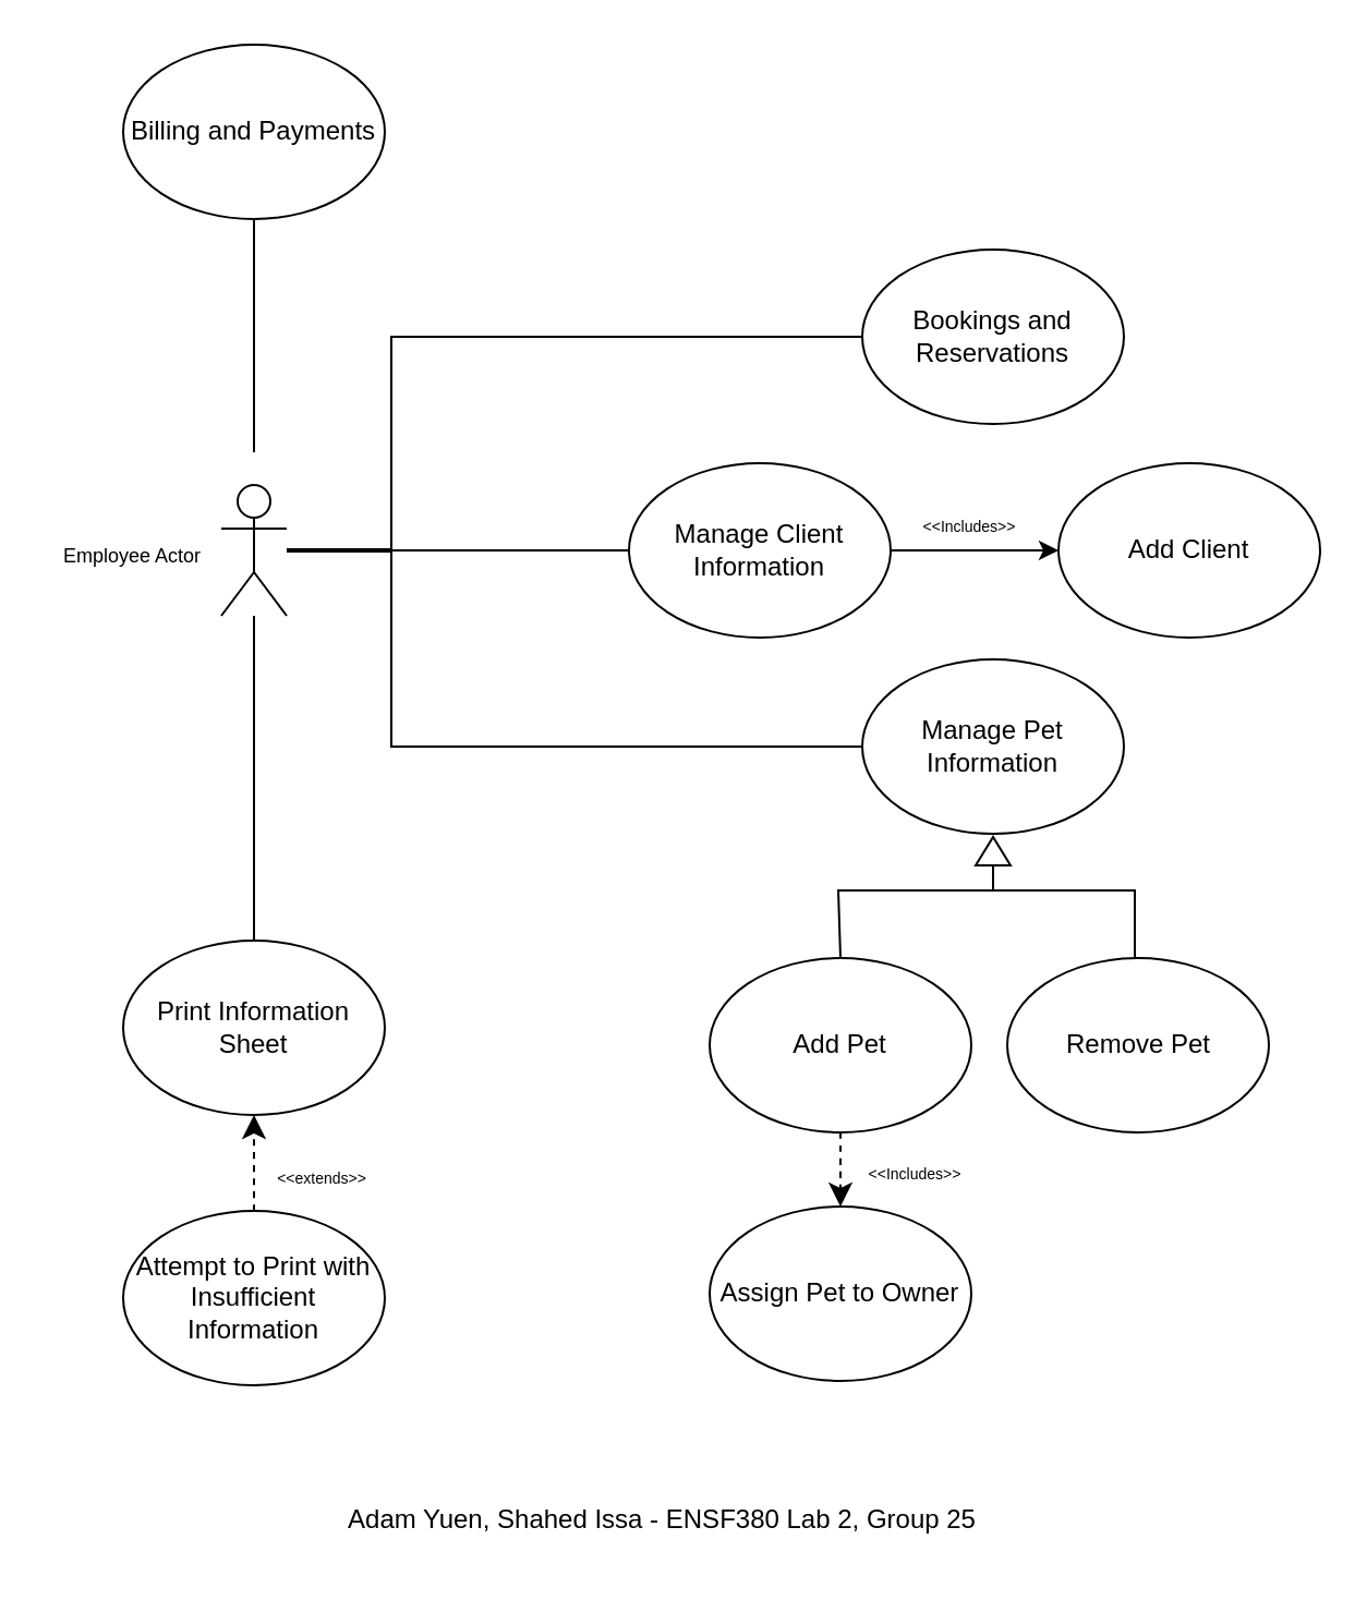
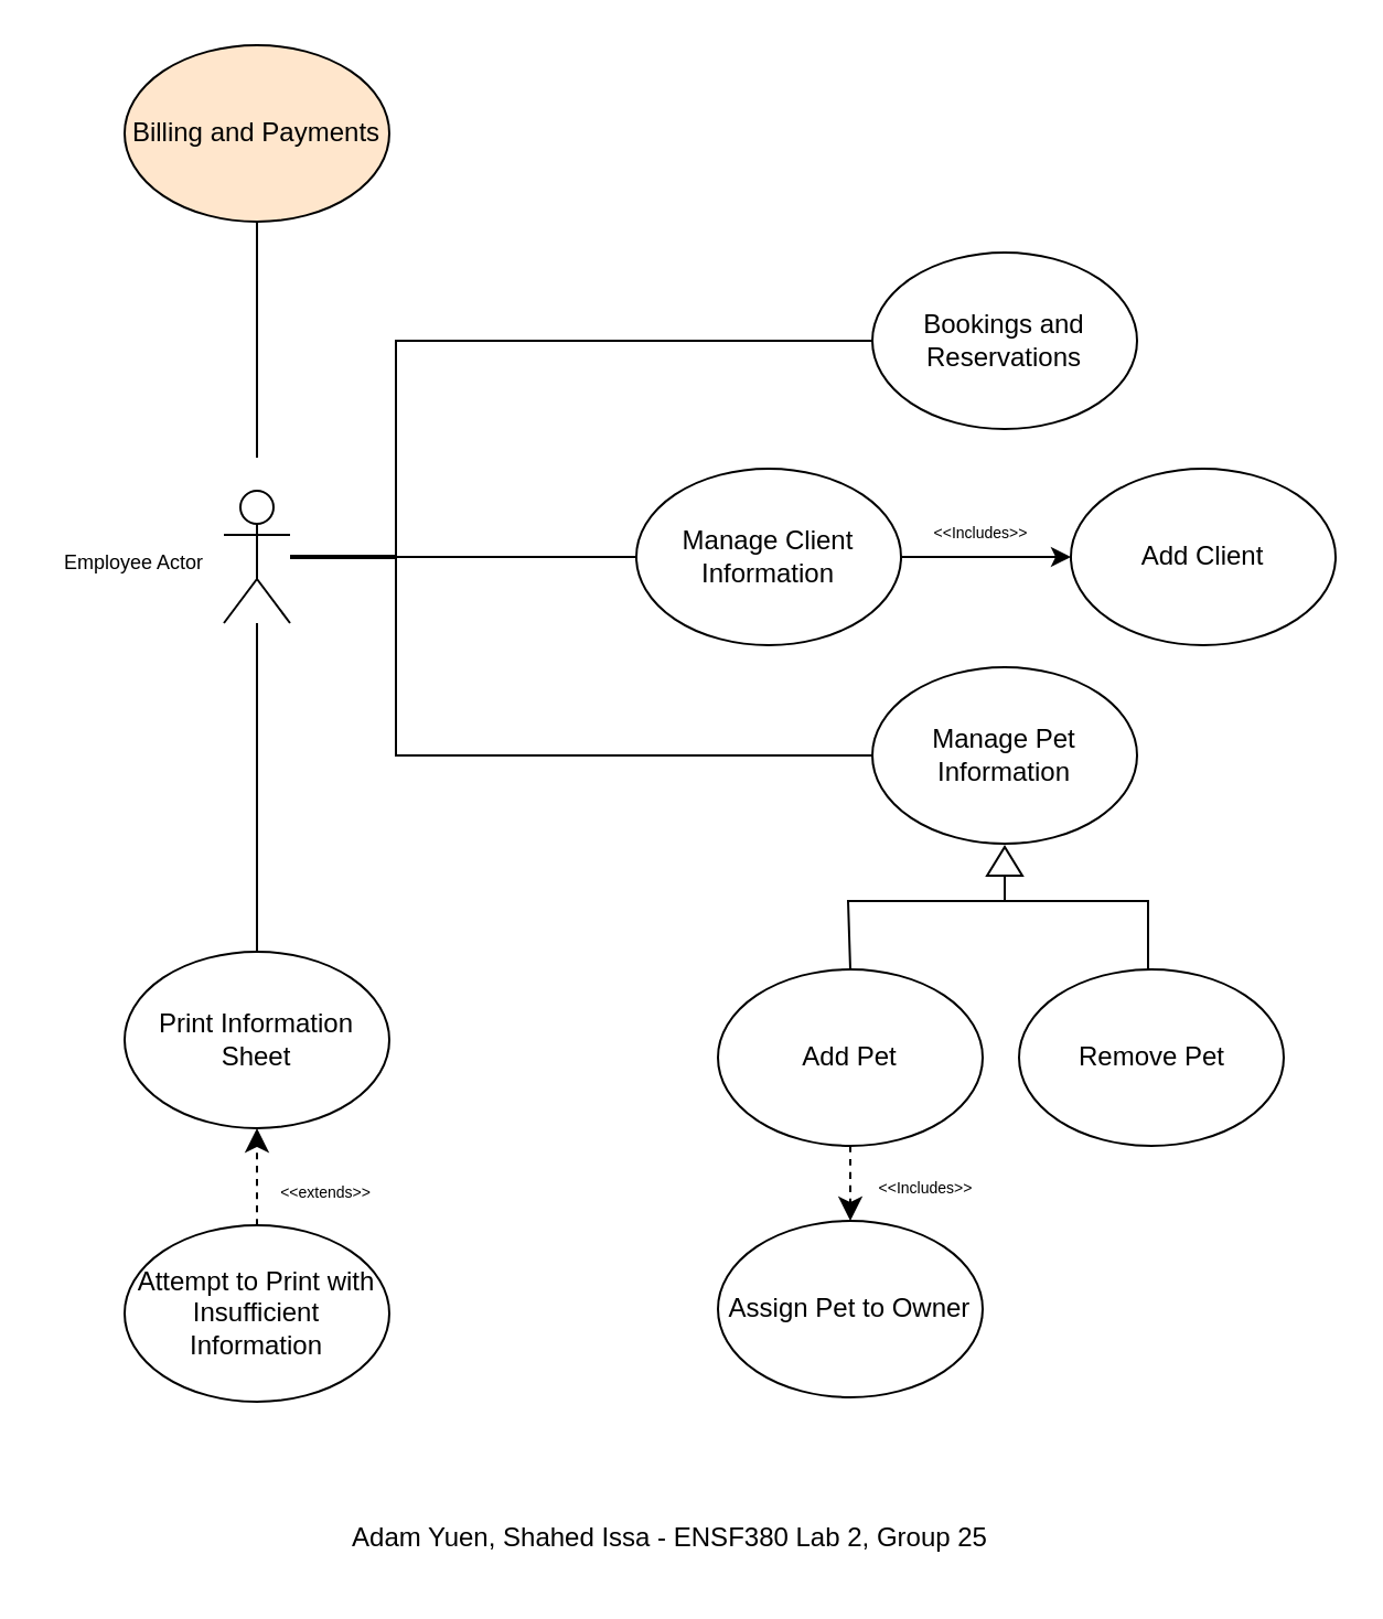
  <mxCell id="0" />
  <mxCell id="1" parent="0" />
  <mxCell id="2" style="edgeStyle=none;curved=1;rounded=0;orthogonalLoop=1;jettySize=auto;html=1;fontSize=12;startSize=8;endSize=8;endArrow=none;endFill=0;" edge="1" parent="1" source="7" target="9"><mxGeometry relative="1" as="geometry" /></mxCell>
  <mxCell id="3" style="edgeStyle=orthogonalEdgeStyle;rounded=0;orthogonalLoop=1;jettySize=auto;html=1;entryX=0;entryY=0.5;entryDx=0;entryDy=0;fontSize=12;startSize=8;endSize=8;endArrow=none;endFill=0;exitX=0;exitY=0.5;exitDx=0;exitDy=0;" edge="1" parent="1" source="26" target="12"><mxGeometry relative="1" as="geometry"><Array as="points"><mxPoint x="179" y="154" /><mxPoint x="179" y="342" /></Array></mxGeometry></mxCell>
  <mxCell id="4" style="edgeStyle=none;curved=1;rounded=0;orthogonalLoop=1;jettySize=auto;html=1;entryX=0.5;entryY=0;entryDx=0;entryDy=0;fontSize=12;startSize=8;endSize=8;endArrow=none;endFill=0;" edge="1" parent="1" source="7" target="21"><mxGeometry relative="1" as="geometry" /></mxCell>
  <mxCell id="5" style="edgeStyle=none;curved=1;rounded=0;orthogonalLoop=1;jettySize=auto;html=1;fontSize=12;startSize=8;endSize=8;endArrow=none;endFill=0;strokeWidth=2;" edge="1" parent="1" source="7"><mxGeometry relative="1" as="geometry"><mxPoint x="178.667" y="252" as="targetPoint" /></mxGeometry></mxCell>
  <mxCell id="6" style="edgeStyle=none;curved=1;rounded=0;orthogonalLoop=1;jettySize=auto;html=1;entryX=0.5;entryY=1;entryDx=0;entryDy=0;fontSize=12;startSize=8;endSize=8;endArrow=none;endFill=0;" edge="1" parent="1" target="27"><mxGeometry relative="1" as="geometry"><mxPoint x="116" y="207" as="sourcePoint" /></mxGeometry></mxCell>
  <mxCell id="7" value="&lt;div&gt;&lt;br&gt;&lt;/div&gt;" style="shape=umlActor;verticalLabelPosition=bottom;verticalAlign=top;html=1;outlineConnect=0;" vertex="1" parent="1"><mxGeometry x="101" y="222" width="30" height="60" as="geometry" /></mxCell>
  <mxCell id="8" style="edgeStyle=none;curved=1;rounded=0;orthogonalLoop=1;jettySize=auto;html=1;exitX=1;exitY=0.5;exitDx=0;exitDy=0;fontSize=12;dashed=0;" edge="1" parent="1" source="9" target="10"><mxGeometry relative="1" as="geometry" /></mxCell>
  <mxCell id="9" value="Manage Client Information" style="ellipse;whiteSpace=wrap;html=1;" vertex="1" parent="1"><mxGeometry x="288" y="212" width="120" height="80" as="geometry" /></mxCell>
  <mxCell id="10" value="Add Client" style="ellipse;whiteSpace=wrap;html=1;" vertex="1" parent="1"><mxGeometry x="485" y="212" width="120" height="80" as="geometry" /></mxCell>
  <mxCell id="11" value="&lt;font style=&quot;font-size: 7px;&quot;&gt;&amp;lt;&amp;lt;Includes&amp;gt;&amp;gt;&lt;/font&gt;" style="text;html=1;align=center;verticalAlign=middle;resizable=0;points=[];autosize=1;strokeColor=none;fillColor=none;fontSize=16;" vertex="1" parent="1"><mxGeometry x="414" y="222" width="60" height="31" as="geometry" /></mxCell>
  <mxCell id="12" value="Manage Pet Information" style="ellipse;whiteSpace=wrap;html=1;" vertex="1" parent="1"><mxGeometry x="395" y="302" width="120" height="80" as="geometry" /></mxCell>
  <mxCell id="13" style="edgeStyle=orthogonalEdgeStyle;rounded=0;orthogonalLoop=1;jettySize=auto;html=1;exitX=0;exitY=0.5;exitDx=0;exitDy=0;entryX=0.5;entryY=0;entryDx=0;entryDy=0;fontSize=12;startSize=8;endSize=8;endArrow=none;endFill=0;" edge="1" parent="1" source="15" target="19"><mxGeometry relative="1" as="geometry"><Array as="points"><mxPoint x="455" y="408" /><mxPoint x="520" y="408" /><mxPoint x="520" y="439" /></Array></mxGeometry></mxCell>
  <mxCell id="14" style="edgeStyle=orthogonalEdgeStyle;rounded=0;orthogonalLoop=1;jettySize=auto;html=1;exitX=0;exitY=0.5;exitDx=0;exitDy=0;entryX=0.5;entryY=0;entryDx=0;entryDy=0;fontSize=12;startSize=8;endSize=8;endArrow=none;endFill=0;" edge="1" parent="1" source="15" target="17"><mxGeometry relative="1" as="geometry"><Array as="points"><mxPoint x="455" y="408" /><mxPoint x="384" y="408" /><mxPoint x="384" y="439" /></Array></mxGeometry></mxCell>
  <mxCell id="15" value="" style="triangle;whiteSpace=wrap;html=1;rotation=-90;" vertex="1" parent="1"><mxGeometry x="448.5" y="382" width="13" height="16" as="geometry" /></mxCell>
  <mxCell id="16" style="edgeStyle=none;curved=1;rounded=0;orthogonalLoop=1;jettySize=auto;html=1;exitX=0.5;exitY=1;exitDx=0;exitDy=0;entryX=0.5;entryY=0;entryDx=0;entryDy=0;fontSize=12;startSize=8;endSize=8;dashed=1;" edge="1" parent="1" source="17" target="18"><mxGeometry relative="1" as="geometry" /></mxCell>
  <mxCell id="17" value="Add Pet" style="ellipse;whiteSpace=wrap;html=1;" vertex="1" parent="1"><mxGeometry x="325" y="439" width="120" height="80" as="geometry" /></mxCell>
  <mxCell id="18" value="Assign Pet to Owner" style="ellipse;whiteSpace=wrap;html=1;" vertex="1" parent="1"><mxGeometry x="325" y="553" width="120" height="80" as="geometry" /></mxCell>
  <mxCell id="19" value="Remove Pet" style="ellipse;whiteSpace=wrap;html=1;" vertex="1" parent="1"><mxGeometry x="461.5" y="439" width="120" height="80" as="geometry" /></mxCell>
  <mxCell id="20" value="&lt;font style=&quot;font-size: 7px;&quot;&gt;&amp;lt;&amp;lt;Includes&amp;gt;&amp;gt;&lt;/font&gt;" style="text;html=1;align=center;verticalAlign=middle;resizable=0;points=[];autosize=1;strokeColor=none;fillColor=none;fontSize=16;" vertex="1" parent="1"><mxGeometry x="388.5" y="519" width="60" height="31" as="geometry" /></mxCell>
  <mxCell id="21" value="Print Information Sheet" style="ellipse;whiteSpace=wrap;html=1;" vertex="1" parent="1"><mxGeometry x="56" y="431" width="120" height="80" as="geometry" /></mxCell>
  <mxCell id="22" value="&lt;font style=&quot;font-size: 9px;&quot;&gt;Employee Actor&lt;/font&gt;" style="text;html=1;align=center;verticalAlign=middle;whiteSpace=wrap;rounded=0;fontSize=16;" vertex="1" parent="1"><mxGeometry x="20" y="237" width="81" height="30" as="geometry" /></mxCell>
  <mxCell id="23" style="edgeStyle=none;curved=1;rounded=0;orthogonalLoop=1;jettySize=auto;html=1;exitX=0.5;exitY=0;exitDx=0;exitDy=0;entryX=0.5;entryY=1;entryDx=0;entryDy=0;fontSize=12;startSize=8;endSize=8;dashed=1;" edge="1" parent="1" source="24" target="21"><mxGeometry relative="1" as="geometry" /></mxCell>
  <mxCell id="24" value="Attempt to Print with Insufficient Information" style="ellipse;whiteSpace=wrap;html=1;" vertex="1" parent="1"><mxGeometry x="56" y="555" width="120" height="80" as="geometry" /></mxCell>
  <mxCell id="25" value="&lt;font style=&quot;font-size: 7px;&quot;&gt;&amp;lt;&amp;lt;extends&amp;gt;&amp;gt;&lt;/font&gt;" style="text;html=1;align=center;verticalAlign=middle;resizable=0;points=[];autosize=1;strokeColor=none;fillColor=none;fontSize=16;" vertex="1" parent="1"><mxGeometry x="117" y="521" width="59" height="31" as="geometry" /></mxCell>
  <mxCell id="26" value="Bookings and Reservations" style="ellipse;whiteSpace=wrap;html=1;" vertex="1" parent="1"><mxGeometry x="395" y="114" width="120" height="80" as="geometry" /></mxCell>
- <mxCell id="27" value="Billing and Payments" style="ellipse;whiteSpace=wrap;html=1;" vertex="1" parent="1"><mxGeometry x="56" y="20" width="120" height="80" as="geometry" /></mxCell>
+ <mxCell id="27" value="Billing and Payments" style="ellipse;whiteSpace=wrap;html=1;fillColor=#ffe6cc;" vertex="1" parent="1"><mxGeometry x="56" y="20" width="120" height="80" as="geometry" /></mxCell>
  <mxCell id="28" value="Adam Yuen, Shahed Issa - ENSF380 Lab 2, Group 25" style="text;html=1;align=center;verticalAlign=middle;whiteSpace=wrap;rounded=0;" vertex="1" parent="1"><mxGeometry x="84" y="682" width="439" height="30" as="geometry" /></mxCell>
